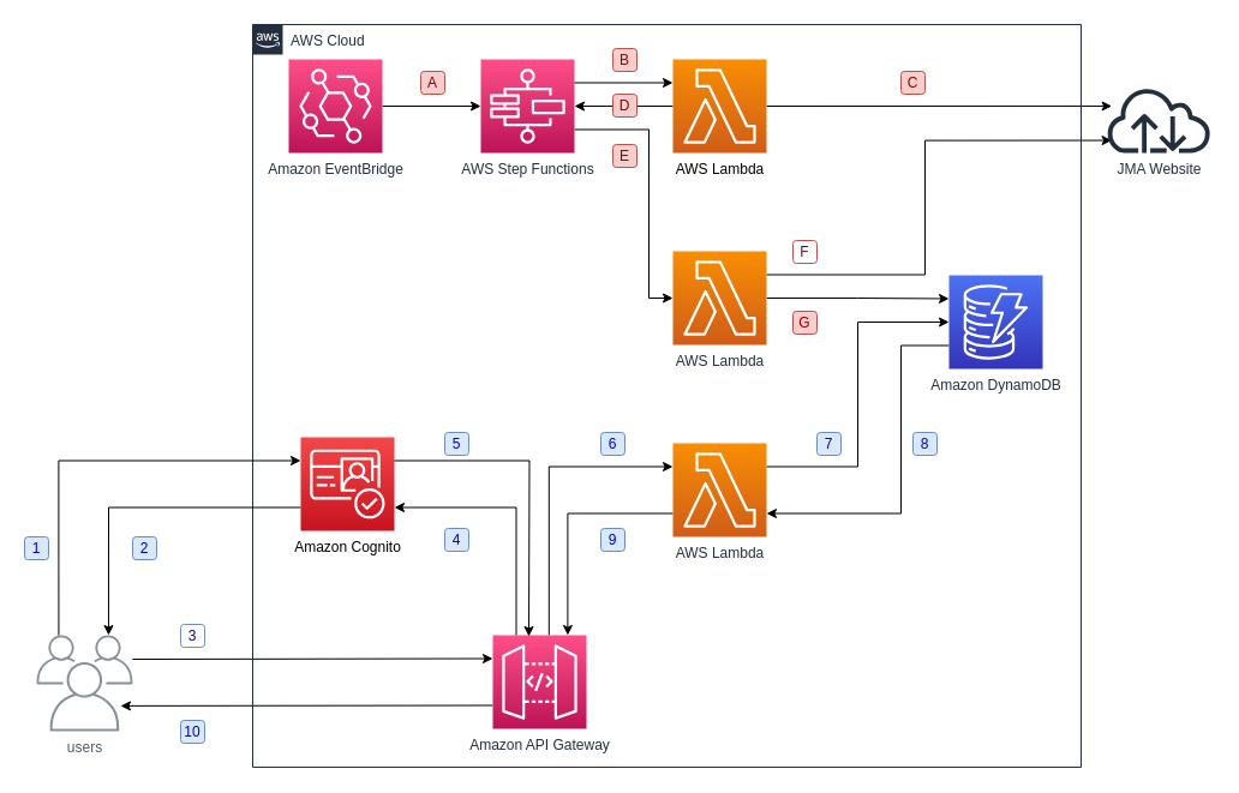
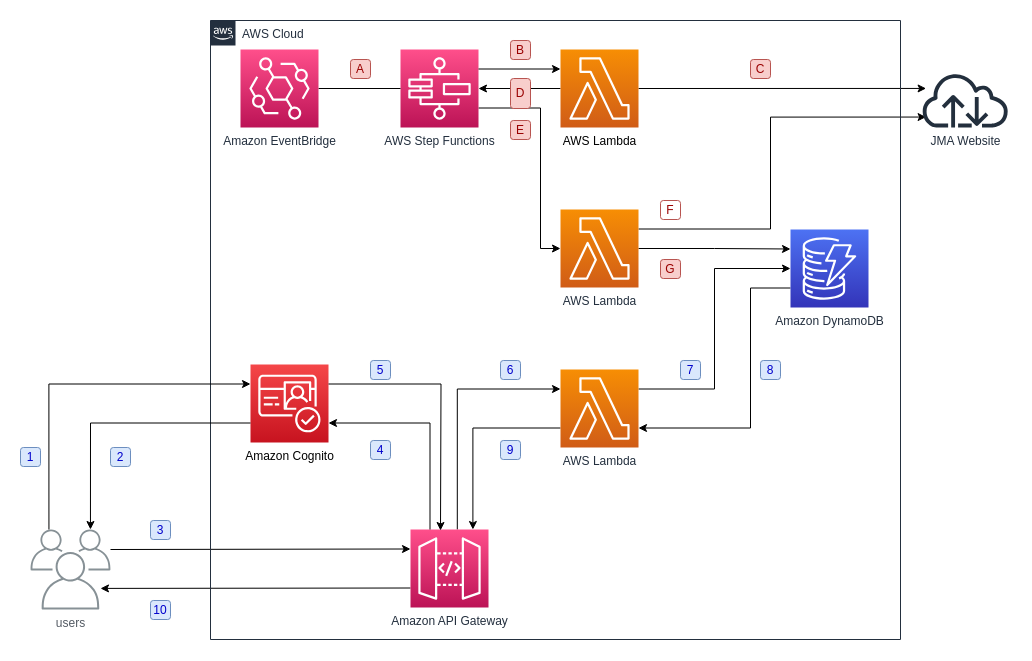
  <mxCell id="0" />
  <mxCell id="1" parent="0" />
  <mxCell id="2" style="edgeStyle=orthogonalEdgeStyle;rounded=0;orthogonalLoop=1;jettySize=auto;html=1;exitX=1;exitY=0.25;exitDx=0;exitDy=0;exitPerimeter=0;entryX=0;entryY=0.5;entryDx=0;entryDy=0;entryPerimeter=0;fontSize=12;fontColor=#000000;strokeColor=#000000;" parent="1" source="4" target="22" edge="1"><mxGeometry relative="1" as="geometry" /></mxCell>
  <mxCell id="3" style="edgeStyle=orthogonalEdgeStyle;rounded=0;html=1;exitX=0;exitY=0.75;exitDx=0;exitDy=0;exitPerimeter=0;entryX=0.8;entryY=0;entryDx=0;entryDy=0;entryPerimeter=0;startArrow=none;startFill=0;endArrow=classic;endFill=1;strokeColor=#000000;" parent="1" source="4" target="8" edge="1"><mxGeometry relative="1" as="geometry" /></mxCell>
  <mxCell id="4" value="AWS Lambda" style="sketch=0;points=[[0,0,0],[0.25,0,0],[0.5,0,0],[0.75,0,0],[1,0,0],[0,1,0],[0.25,1,0],[0.5,1,0],[0.75,1,0],[1,1,0],[0,0.25,0],[0,0.5,0],[0,0.75,0],[1,0.25,0],[1,0.5,0],[1,0.75,0]];outlineConnect=0;fontColor=#232F3E;gradientColor=#F78E04;gradientDirection=north;fillColor=#D05C17;strokeColor=#ffffff;dashed=0;verticalLabelPosition=bottom;verticalAlign=top;align=center;html=1;fontSize=12;fontStyle=0;aspect=fixed;shape=mxgraph.aws4.resourceIcon;resIcon=mxgraph.aws4.lambda;" parent="1" vertex="1"><mxGeometry x="560" y="369" width="78" height="78" as="geometry" /></mxCell>
  <mxCell id="5" style="edgeStyle=orthogonalEdgeStyle;rounded=0;orthogonalLoop=1;jettySize=auto;html=1;entryX=0;entryY=0.25;entryDx=0;entryDy=0;entryPerimeter=0;fontSize=12;fontColor=#000000;strokeColor=#000000;exitX=0.6;exitY=0;exitDx=0;exitDy=0;exitPerimeter=0;" parent="1" source="8" target="4" edge="1"><mxGeometry relative="1" as="geometry" /></mxCell>
  <mxCell id="6" style="edgeStyle=none;html=1;exitX=0;exitY=0.25;exitDx=0;exitDy=0;exitPerimeter=0;strokeColor=#000000;startArrow=classic;startFill=1;endArrow=none;endFill=0;" parent="1" source="8" edge="1"><mxGeometry relative="1" as="geometry"><mxPoint x="110" y="549" as="targetPoint" /></mxGeometry></mxCell>
  <mxCell id="7" style="edgeStyle=none;rounded=0;html=1;exitX=0;exitY=0.75;exitDx=0;exitDy=0;exitPerimeter=0;startArrow=none;startFill=0;endArrow=classic;endFill=1;strokeColor=#000000;" parent="1" source="8" edge="1"><mxGeometry relative="1" as="geometry"><mxPoint x="100" y="587.909" as="targetPoint" /></mxGeometry></mxCell>
  <mxCell id="8" value="Amazon API Gateway" style="sketch=0;points=[[0,0,0],[0.2,0,0],[0.4,0,0],[0.6,0,0],[0.8,0,0],[1,0,0],[0,1,0],[0.25,1,0],[0.5,1,0],[0.75,1,0],[1,1,0],[0,0.25,0],[0,0.5,0],[0,0.75,0],[1,0.25,0],[1,0.5,0],[1,0.75,0]];outlineConnect=0;fontColor=#232F3E;gradientColor=#FF4F8B;gradientDirection=north;fillColor=#BC1356;strokeColor=#ffffff;dashed=0;verticalLabelPosition=bottom;verticalAlign=top;align=center;html=1;fontSize=12;fontStyle=0;aspect=fixed;shape=mxgraph.aws4.resourceIcon;resIcon=mxgraph.aws4.api_gateway;" parent="1" vertex="1"><mxGeometry x="410" y="529" width="78" height="78" as="geometry" /></mxCell>
  <mxCell id="9" style="edgeStyle=orthogonalEdgeStyle;rounded=0;orthogonalLoop=1;jettySize=auto;html=1;exitX=1;exitY=0.75;exitDx=0;exitDy=0;exitPerimeter=0;entryX=0;entryY=0.5;entryDx=0;entryDy=0;entryPerimeter=0;fontSize=12;fontColor=#000000;strokeColor=#000000;" parent="1" source="10" target="15" edge="1"><mxGeometry relative="1" as="geometry"><Array as="points"><mxPoint x="540" y="108" /><mxPoint x="540" y="248" /></Array></mxGeometry></mxCell>
  <mxCell id="10" value="AWS Step Functions" style="sketch=0;points=[[0,0,0],[0.25,0,0],[0.5,0,0],[0.75,0,0],[1,0,0],[0,1,0],[0.25,1,0],[0.5,1,0],[0.75,1,0],[1,1,0],[0,0.25,0],[0,0.5,0],[0,0.75,0],[1,0.25,0],[1,0.5,0],[1,0.75,0]];outlineConnect=0;fontColor=#232F3E;gradientColor=#FF4F8B;gradientDirection=north;fillColor=#BC1356;strokeColor=#ffffff;dashed=0;verticalLabelPosition=bottom;verticalAlign=top;align=center;html=1;fontSize=12;fontStyle=0;aspect=fixed;shape=mxgraph.aws4.resourceIcon;resIcon=mxgraph.aws4.step_functions;" parent="1" vertex="1"><mxGeometry x="400" y="49" width="78" height="78" as="geometry" /></mxCell>
- <mxCell id="11" style="edgeStyle=orthogonalEdgeStyle;rounded=0;orthogonalLoop=1;jettySize=auto;html=1;entryX=0;entryY=0.5;entryDx=0;entryDy=0;entryPerimeter=0;fontSize=12;fontColor=#000000;startArrow=none;startFill=0;endArrow=classic;endFill=1;strokeColor=#000000;" parent="1" source="12" target="10" edge="1"><mxGeometry relative="1" as="geometry" /></mxCell>
+ <mxCell id="11" style="edgeStyle=orthogonalEdgeStyle;rounded=0;orthogonalLoop=1;jettySize=auto;html=1;entryX=0;entryY=0.5;entryDx=0;entryDy=0;entryPerimeter=0;fontSize=12;fontColor=#000000;startArrow=none;startFill=0;endArrow=none;endFill=1;strokeColor=#000000;" parent="1" source="12" target="10" edge="1"><mxGeometry relative="1" as="geometry" /></mxCell>
  <mxCell id="12" value="Amazon EventBridge" style="sketch=0;points=[[0,0,0],[0.25,0,0],[0.5,0,0],[0.75,0,0],[1,0,0],[0,1,0],[0.25,1,0],[0.5,1,0],[0.75,1,0],[1,1,0],[0,0.25,0],[0,0.5,0],[0,0.75,0],[1,0.25,0],[1,0.5,0],[1,0.75,0]];outlineConnect=0;fontColor=#232F3E;gradientColor=#FF4F8B;gradientDirection=north;fillColor=#BC1356;strokeColor=#ffffff;dashed=0;verticalLabelPosition=bottom;verticalAlign=top;align=center;html=1;fontSize=12;fontStyle=0;aspect=fixed;shape=mxgraph.aws4.resourceIcon;resIcon=mxgraph.aws4.eventbridge;" parent="1" vertex="1"><mxGeometry x="240" y="49" width="78" height="78" as="geometry" /></mxCell>
  <mxCell id="13" style="edgeStyle=orthogonalEdgeStyle;rounded=0;orthogonalLoop=1;jettySize=auto;html=1;exitX=1;exitY=0.5;exitDx=0;exitDy=0;exitPerimeter=0;fontSize=12;fontColor=#000000;strokeColor=#000000;entryX=0;entryY=0.25;entryDx=0;entryDy=0;entryPerimeter=0;" parent="1" source="15" target="22" edge="1"><mxGeometry relative="1" as="geometry" /></mxCell>
  <mxCell id="14" style="edgeStyle=orthogonalEdgeStyle;rounded=0;orthogonalLoop=1;jettySize=auto;html=1;exitX=1;exitY=0.25;exitDx=0;exitDy=0;exitPerimeter=0;fontSize=12;fontColor=#000000;startArrow=none;startFill=0;strokeColor=#000000;entryX=0.04;entryY=0.81;entryDx=0;entryDy=0;entryPerimeter=0;" parent="1" source="15" target="20" edge="1"><mxGeometry relative="1" as="geometry"><Array as="points"><mxPoint x="770" y="229" /><mxPoint x="770" y="117" /></Array></mxGeometry></mxCell>
  <mxCell id="15" value="AWS Lambda" style="sketch=0;points=[[0,0,0],[0.25,0,0],[0.5,0,0],[0.75,0,0],[1,0,0],[0,1,0],[0.25,1,0],[0.5,1,0],[0.75,1,0],[1,1,0],[0,0.25,0],[0,0.5,0],[0,0.75,0],[1,0.25,0],[1,0.5,0],[1,0.75,0]];outlineConnect=0;fontColor=#232F3E;gradientColor=#F78E04;gradientDirection=north;fillColor=#D05C17;strokeColor=#ffffff;dashed=0;verticalLabelPosition=bottom;verticalAlign=top;align=center;html=1;fontSize=12;fontStyle=0;aspect=fixed;shape=mxgraph.aws4.resourceIcon;resIcon=mxgraph.aws4.lambda;" parent="1" vertex="1"><mxGeometry x="560" y="209" width="78" height="78" as="geometry" /></mxCell>
  <mxCell id="16" value="" style="edgeStyle=orthogonalEdgeStyle;rounded=0;orthogonalLoop=1;jettySize=auto;html=1;fontSize=12;fontColor=#808080;strokeColor=#000000;entryX=0;entryY=0.25;entryDx=0;entryDy=0;entryPerimeter=0;exitX=1;exitY=0.25;exitDx=0;exitDy=0;exitPerimeter=0;" parent="1" source="10" target="19" edge="1"><mxGeometry relative="1" as="geometry"><mxPoint x="520" y="159" as="sourcePoint" /></mxGeometry></mxCell>
  <mxCell id="17" style="edgeStyle=orthogonalEdgeStyle;rounded=0;orthogonalLoop=1;jettySize=auto;html=1;exitX=1;exitY=0.5;exitDx=0;exitDy=0;exitPerimeter=0;fontSize=12;fontColor=#000000;startArrow=none;startFill=0;strokeColor=#000000;entryX=0.04;entryY=0.29;entryDx=0;entryDy=0;entryPerimeter=0;" parent="1" source="19" target="20" edge="1"><mxGeometry relative="1" as="geometry" /></mxCell>
  <mxCell id="18" style="edgeStyle=none;rounded=0;html=1;exitX=0;exitY=0.5;exitDx=0;exitDy=0;exitPerimeter=0;entryX=1;entryY=0.5;entryDx=0;entryDy=0;entryPerimeter=0;startArrow=none;startFill=0;endArrow=classic;endFill=1;strokeColor=#000000;" parent="1" source="19" target="10" edge="1"><mxGeometry relative="1" as="geometry" /></mxCell>
  <mxCell id="19" value="&lt;font color=&quot;#000000&quot; style=&quot;background-color: rgb(255 , 255 , 255)&quot;&gt;AWS Lambda&lt;/font&gt;" style="sketch=0;points=[[0,0,0],[0.25,0,0],[0.5,0,0],[0.75,0,0],[1,0,0],[0,1,0],[0.25,1,0],[0.5,1,0],[0.75,1,0],[1,1,0],[0,0.25,0],[0,0.5,0],[0,0.75,0],[1,0.25,0],[1,0.5,0],[1,0.75,0]];outlineConnect=0;fontColor=#232F3E;gradientColor=#F78E04;gradientDirection=north;fillColor=#D05C17;strokeColor=#ffffff;dashed=0;verticalLabelPosition=bottom;verticalAlign=top;align=center;html=1;fontSize=12;fontStyle=0;aspect=fixed;shape=mxgraph.aws4.resourceIcon;resIcon=mxgraph.aws4.lambda;" parent="1" vertex="1"><mxGeometry x="560" y="49" width="78" height="78" as="geometry" /></mxCell>
  <mxCell id="20" value="JMA Website" style="sketch=0;outlineConnect=0;fontColor=#232F3E;gradientColor=none;fillColor=#232F3D;strokeColor=none;dashed=0;verticalLabelPosition=bottom;verticalAlign=top;align=center;html=1;fontSize=12;fontStyle=0;aspect=fixed;pointerEvents=1;shape=mxgraph.aws4.internet;points=[[0.04,0.29,0,0,0],[0.04,0.81,0,0,0]];" parent="1" vertex="1"><mxGeometry x="920" y="72" width="89.38" height="55" as="geometry" /></mxCell>
  <mxCell id="21" style="edgeStyle=orthogonalEdgeStyle;rounded=0;html=1;exitX=0;exitY=0.75;exitDx=0;exitDy=0;exitPerimeter=0;entryX=1;entryY=0.75;entryDx=0;entryDy=0;entryPerimeter=0;startArrow=none;startFill=0;endArrow=classic;endFill=1;strokeColor=#000000;" parent="1" source="22" target="4" edge="1"><mxGeometry relative="1" as="geometry"><Array as="points"><mxPoint x="750" y="288" /><mxPoint x="750" y="427" /><mxPoint x="638" y="427" /></Array></mxGeometry></mxCell>
  <mxCell id="22" value="&lt;span style=&quot;background-color: rgb(255 , 255 , 255)&quot;&gt;Amazon&amp;nbsp;DynamoDB&lt;/span&gt;" style="sketch=0;points=[[0,0,0],[0.25,0,0],[0.5,0,0],[0.75,0,0],[1,0,0],[0,1,0],[0.25,1,0],[0.5,1,0],[0.75,1,0],[1,1,0],[0,0.25,0],[0,0.5,0],[0,0.75,0],[1,0.25,0],[1,0.5,0],[1,0.75,0]];outlineConnect=0;fontColor=#232F3E;gradientColor=#4D72F3;gradientDirection=north;fillColor=#3334B9;strokeColor=#ffffff;dashed=0;verticalLabelPosition=bottom;verticalAlign=top;align=center;html=1;fontSize=12;fontStyle=0;aspect=fixed;shape=mxgraph.aws4.resourceIcon;resIcon=mxgraph.aws4.dynamodb;" parent="1" vertex="1"><mxGeometry x="790" y="229" width="78" height="78" as="geometry" /></mxCell>
  <mxCell id="23" value="users" style="sketch=0;outlineConnect=0;gradientColor=none;fontColor=#545B64;strokeColor=none;fillColor=#879196;dashed=0;verticalLabelPosition=bottom;verticalAlign=top;align=center;html=1;fontSize=12;fontStyle=0;aspect=fixed;shape=mxgraph.aws4.illustration_users;pointerEvents=1;labelBackgroundColor=#FFFFFF;points=[[0.23,0,0,0,0],[0.75,0,0,0,0]];connectable=0;" parent="1" vertex="1"><mxGeometry x="30" y="529" width="80" height="80" as="geometry" /></mxCell>
  <mxCell id="24" value="AWS Cloud" style="points=[[0,0],[0.25,0],[0.5,0],[0.75,0],[1,0],[1,0.25],[1,0.5],[1,0.75],[1,1],[0.75,1],[0.5,1],[0.25,1],[0,1],[0,0.75],[0,0.5],[0,0.25]];outlineConnect=0;gradientColor=none;html=1;whiteSpace=wrap;fontSize=12;fontStyle=0;container=1;pointerEvents=0;collapsible=0;recursiveResize=0;shape=mxgraph.aws4.group;grIcon=mxgraph.aws4.group_aws_cloud_alt;strokeColor=#232F3E;fillColor=none;verticalAlign=top;align=left;spacingLeft=30;fontColor=#232F3E;dashed=0;labelBackgroundColor=#FFFFFF;" parent="1" vertex="1"><mxGeometry x="210" y="20" width="690" height="619" as="geometry" /></mxCell>
  <mxCell id="25" value="&lt;font style=&quot;font-size: 12px&quot; color=&quot;#000000&quot;&gt;Amazon Cognito&lt;/font&gt;" style="sketch=0;points=[[0,0,0],[0.25,0,0],[0.5,0,0],[0.75,0,0],[1,0,0],[0,1,0],[0.25,1,0],[0.5,1,0],[0.75,1,0],[1,1,0],[0,0.25,0],[0,0.5,0],[0,0.75,0],[1,0.25,0],[1,0.5,0],[1,0.75,0]];outlineConnect=0;fontColor=#232F3E;gradientColor=#F54749;gradientDirection=north;fillColor=#C7131F;strokeColor=#ffffff;dashed=0;verticalLabelPosition=bottom;verticalAlign=top;align=center;html=1;fontSize=12;fontStyle=0;aspect=fixed;shape=mxgraph.aws4.resourceIcon;resIcon=mxgraph.aws4.cognito;labelPosition=center;" parent="24" vertex="1"><mxGeometry x="40" y="344" width="78" height="78" as="geometry" /></mxCell>
  <mxCell id="26" value="4" style="rounded=1;whiteSpace=wrap;html=1;labelBackgroundColor=none;fontSize=12;fillColor=#dae8fc;strokeColor=#6c8ebf;fontColor=#0000CC;" parent="24" vertex="1"><mxGeometry x="160" y="420" width="20" height="19" as="geometry" /></mxCell>
  <mxCell id="27" value="5" style="rounded=1;whiteSpace=wrap;html=1;labelBackgroundColor=none;fontSize=12;fillColor=#dae8fc;strokeColor=#6c8ebf;fontColor=#0000CC;" parent="24" vertex="1"><mxGeometry x="160" y="340" width="20" height="19" as="geometry" /></mxCell>
  <mxCell id="28" value="A" style="rounded=1;whiteSpace=wrap;html=1;labelBackgroundColor=none;fontSize=12;fillColor=#f8cecc;strokeColor=#b85450;fontColor=#990000;" parent="24" vertex="1"><mxGeometry x="140" y="39" width="20" height="19" as="geometry" /></mxCell>
  <mxCell id="29" value="B" style="rounded=1;whiteSpace=wrap;html=1;labelBackgroundColor=none;fontSize=12;fillColor=#f8cecc;strokeColor=#b85450;fontColor=#990000;" parent="24" vertex="1"><mxGeometry x="300" y="20" width="20" height="19" as="geometry" /></mxCell>
  <mxCell id="30" value="C" style="rounded=1;whiteSpace=wrap;html=1;labelBackgroundColor=none;fontSize=12;fillColor=#f8cecc;strokeColor=#b85450;fontColor=#990000;" parent="24" vertex="1"><mxGeometry x="540" y="39" width="20" height="19" as="geometry" /></mxCell>
- <mxCell id="31" value="D" style="rounded=1;whiteSpace=wrap;html=1;labelBackgroundColor=none;fontSize=12;fillColor=#f8cecc;strokeColor=#b85450;fontColor=#990000;" parent="24" vertex="1"><mxGeometry x="300" y="58" width="20" height="19" as="geometry" /></mxCell>
+ <mxCell id="31" value="D" style="rounded=1;whiteSpace=wrap;html=1;labelBackgroundColor=none;fontSize=12;fillColor=#f8cecc;strokeColor=#b85450;fontColor=#990000;" parent="24" vertex="1"><mxGeometry x="300" y="58" width="20" height="30" as="geometry" /></mxCell>
  <mxCell id="32" value="E" style="rounded=1;whiteSpace=wrap;html=1;labelBackgroundColor=none;fontSize=12;fillColor=#f8cecc;strokeColor=#b85450;fontColor=#990000;" parent="24" vertex="1"><mxGeometry x="300" y="100" width="20" height="19" as="geometry" /></mxCell>
  <mxCell id="33" value="G" style="rounded=1;whiteSpace=wrap;html=1;labelBackgroundColor=none;fontSize=12;fillColor=#f8cecc;strokeColor=#b85450;fontColor=#990000;" parent="24" vertex="1"><mxGeometry x="450" y="239" width="20" height="19" as="geometry" /></mxCell>
  <mxCell id="34" value="6" style="rounded=1;whiteSpace=wrap;html=1;labelBackgroundColor=none;fontSize=12;fillColor=#dae8fc;strokeColor=#6c8ebf;fontColor=#0000CC;" parent="24" vertex="1"><mxGeometry x="290" y="340" width="20" height="19" as="geometry" /></mxCell>
  <mxCell id="35" value="7" style="rounded=1;whiteSpace=wrap;html=1;labelBackgroundColor=none;fontSize=12;fillColor=#dae8fc;strokeColor=#6c8ebf;fontColor=#0000CC;" parent="24" vertex="1"><mxGeometry x="470" y="340" width="20" height="19" as="geometry" /></mxCell>
  <mxCell id="36" value="8" style="rounded=1;whiteSpace=wrap;html=1;labelBackgroundColor=none;fontSize=12;fillColor=#dae8fc;strokeColor=#6c8ebf;fontColor=#0000CC;" parent="24" vertex="1"><mxGeometry x="550" y="340" width="20" height="19" as="geometry" /></mxCell>
  <mxCell id="37" value="9" style="rounded=1;whiteSpace=wrap;html=1;labelBackgroundColor=none;fontSize=12;fillColor=#dae8fc;strokeColor=#6c8ebf;fontColor=#0000CC;" parent="24" vertex="1"><mxGeometry x="290" y="420" width="20" height="19" as="geometry" /></mxCell>
  <mxCell id="38" value="F" style="rounded=1;whiteSpace=wrap;html=1;labelBackgroundColor=none;fontSize=12;fillColor=#ffffff;strokeColor=#b85450;fontColor=#990000;" parent="24" vertex="1"><mxGeometry x="450" y="180" width="20" height="19" as="geometry" /></mxCell>
  <mxCell id="39" style="edgeStyle=orthogonalEdgeStyle;rounded=0;orthogonalLoop=1;jettySize=auto;html=1;entryX=1;entryY=0.75;entryDx=0;entryDy=0;entryPerimeter=0;fontSize=12;fontColor=#000000;strokeColor=#000000;exitX=0.25;exitY=0;exitDx=0;exitDy=0;exitPerimeter=0;" parent="1" source="8" target="25" edge="1"><mxGeometry relative="1" as="geometry" /></mxCell>
  <mxCell id="40" value="1" style="rounded=1;whiteSpace=wrap;html=1;labelBackgroundColor=none;fontSize=12;fillColor=#dae8fc;strokeColor=#6c8ebf;fontColor=#0000CC;" parent="1" vertex="1"><mxGeometry x="20" y="447" width="20" height="19" as="geometry" /></mxCell>
  <mxCell id="41" style="edgeStyle=orthogonalEdgeStyle;html=1;exitX=0;exitY=0.25;exitDx=0;exitDy=0;exitPerimeter=0;startArrow=classic;startFill=1;endArrow=none;endFill=0;strokeColor=#000000;rounded=0;entryX=0.23;entryY=0;entryDx=0;entryDy=0;entryPerimeter=0;" parent="1" source="25" target="23" edge="1"><mxGeometry relative="1" as="geometry" /></mxCell>
  <mxCell id="42" style="edgeStyle=orthogonalEdgeStyle;rounded=0;html=1;exitX=0;exitY=0.75;exitDx=0;exitDy=0;exitPerimeter=0;startArrow=none;startFill=0;endArrow=classic;endFill=1;strokeColor=#000000;entryX=0.75;entryY=0;entryDx=0;entryDy=0;entryPerimeter=0;" parent="1" source="25" target="23" edge="1"><mxGeometry relative="1" as="geometry"><mxPoint x="100" y="510" as="targetPoint" /></mxGeometry></mxCell>
  <mxCell id="43" value="2" style="rounded=1;whiteSpace=wrap;html=1;labelBackgroundColor=none;fontSize=12;fillColor=#dae8fc;strokeColor=#6c8ebf;fontColor=#0000CC;" parent="1" vertex="1"><mxGeometry x="110" y="447" width="20" height="19" as="geometry" /></mxCell>
- <mxCell id="44" value="3" style="rounded=1;whiteSpace=wrap;html=1;labelBackgroundColor=none;fontSize=12;fillColor=#ffffff;strokeColor=#6c8ebf;fontColor=#0000CC;" parent="1" vertex="1"><mxGeometry x="150" y="520" width="20" height="19" as="geometry" /></mxCell>
+ <mxCell id="44" value="3" style="rounded=1;whiteSpace=wrap;html=1;labelBackgroundColor=none;fontSize=12;fillColor=#dae8fc;strokeColor=#6c8ebf;fontColor=#0000CC;" parent="1" vertex="1"><mxGeometry x="150" y="520" width="20" height="19" as="geometry" /></mxCell>
  <mxCell id="45" style="edgeStyle=orthogonalEdgeStyle;rounded=0;html=1;exitX=1;exitY=0.25;exitDx=0;exitDy=0;exitPerimeter=0;startArrow=none;startFill=0;endArrow=classic;endFill=1;strokeColor=#000000;" parent="1" source="25" edge="1"><mxGeometry relative="1" as="geometry"><mxPoint x="440" y="530" as="targetPoint" /></mxGeometry></mxCell>
  <mxCell id="46" value="10" style="rounded=1;whiteSpace=wrap;html=1;labelBackgroundColor=none;fontSize=12;fillColor=#dae8fc;strokeColor=#6c8ebf;fontColor=#0000CC;" parent="1" vertex="1"><mxGeometry x="150" y="600" width="20" height="19" as="geometry" /></mxCell>
